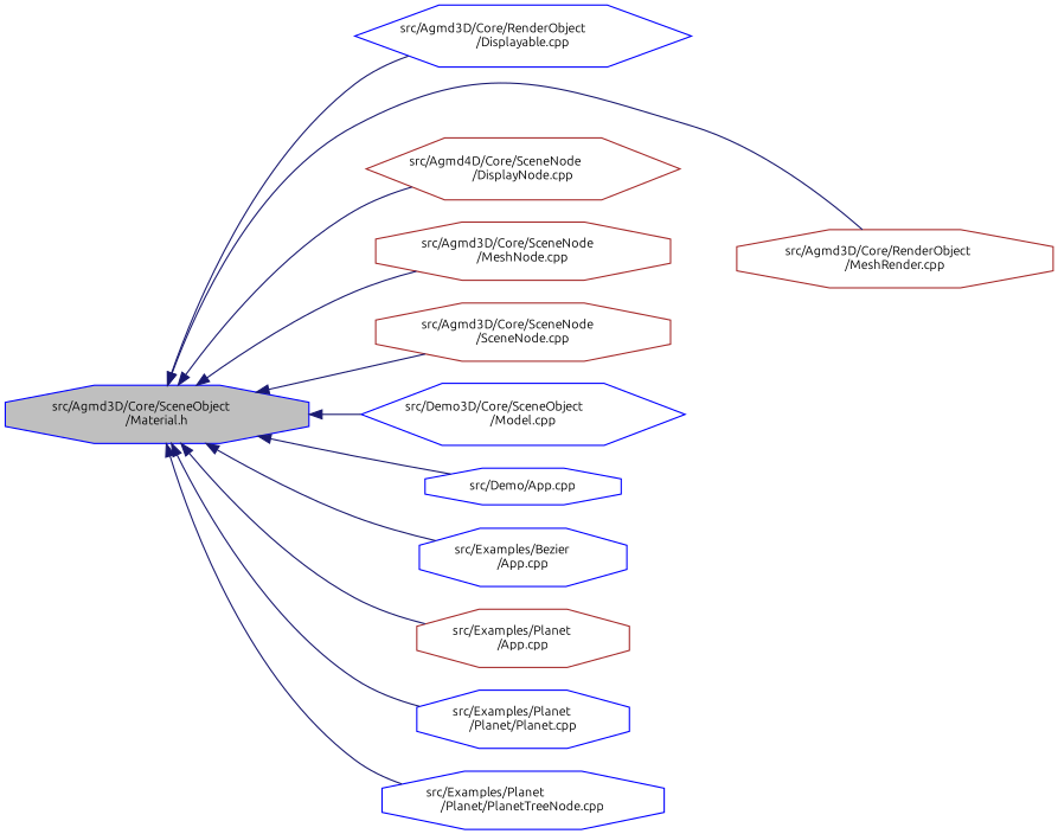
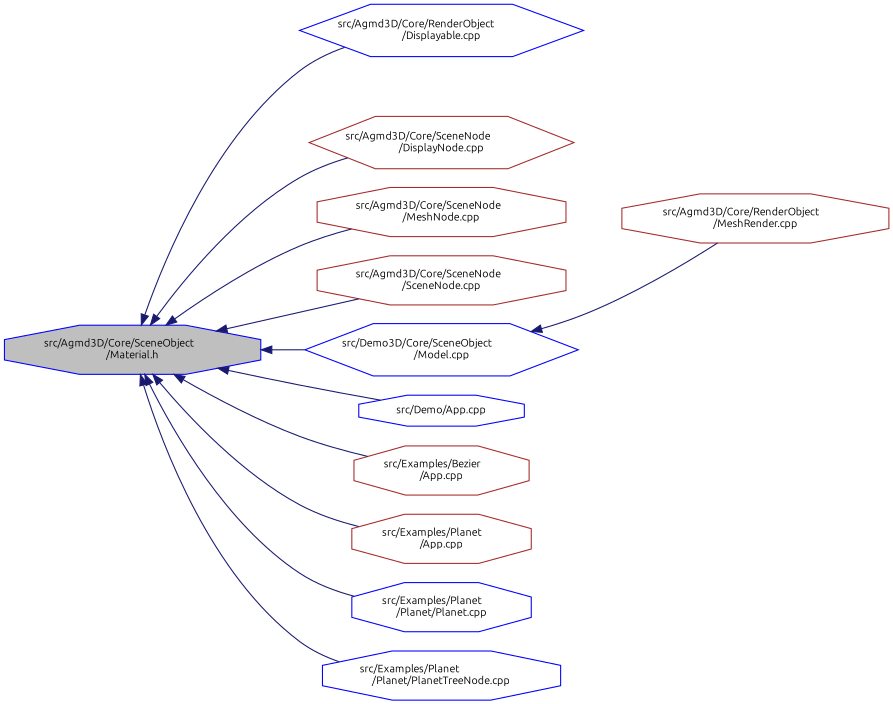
  digraph {
    fontname=Ubuntu
    rankdir=LR
    node [color=blue fillcolor=white fontname=Ubuntu fontsize=10 shape=octagon style=filled]
    edge [color=midnightblue dir=back fontname=Ubuntu fontsize=10 labelfontname=Helvetica labelfontsize=10 style=solid]
    n1 [fillcolor=grey75 fontcolor=black height=0.2 label="src/Agmd3D/Core/SceneObject\l/Material.h" width=0.4]
    n2 [height=0.2 label="src/Agmd3D/Core/RenderObject\l/Displayable.cpp" shape=hexagon width=0.4]
    n3 [color=brown height=0.2 label="src/Agmd3D/Core/RenderObject\l/MeshRender.cpp" width=0.4]
-   n4 [color=brown height=0.2 label="src/Agmd4D/Core/SceneNode\l/DisplayNode.cpp" shape=hexagon width=0.4]
+   n4 [color=brown height=0.2 label="src/Agmd3D/Core/SceneNode\l/DisplayNode.cpp" shape=hexagon width=0.4]
    n5 [color=brown height=0.2 label="src/Agmd3D/Core/SceneNode\l/MeshNode.cpp" width=0.4]
    n6 [color=brown height=0.2 label="src/Agmd3D/Core/SceneNode\l/SceneNode.cpp" width=0.4]
    n7 [height=0.2 label="src/Demo3D/Core/SceneObject\l/Model.cpp" shape=hexagon width=0.4]
    n8 [height=0.2 label="src/Demo/App.cpp" width=0.4]
-   n9 [height=0.2 label="src/Examples/Bezier\l/App.cpp" width=0.4]
+   n9 [color=brown height=0.2 label="src/Examples/Bezier\l/App.cpp" width=0.4]
    n10 [color=brown height=0.2 label="src/Examples/Planet\l/App.cpp" width=0.4]
    n11 [height=0.2 label="src/Examples/Planet\l/Planet/Planet.cpp" width=0.4]
    n12 [height=0.2 label="src/Examples/Planet\l/Planet/PlanetTreeNode.cpp" width=0.4]
    n1 -> n2
-   n1 -> n3
+   n7 -> n3
    n1 -> n4
    n1 -> n5
    n1 -> n6
    n1 -> n7
    n1 -> n8
    n1 -> n9
    n1 -> n10
    n1 -> n11
    n1 -> n12
  }
